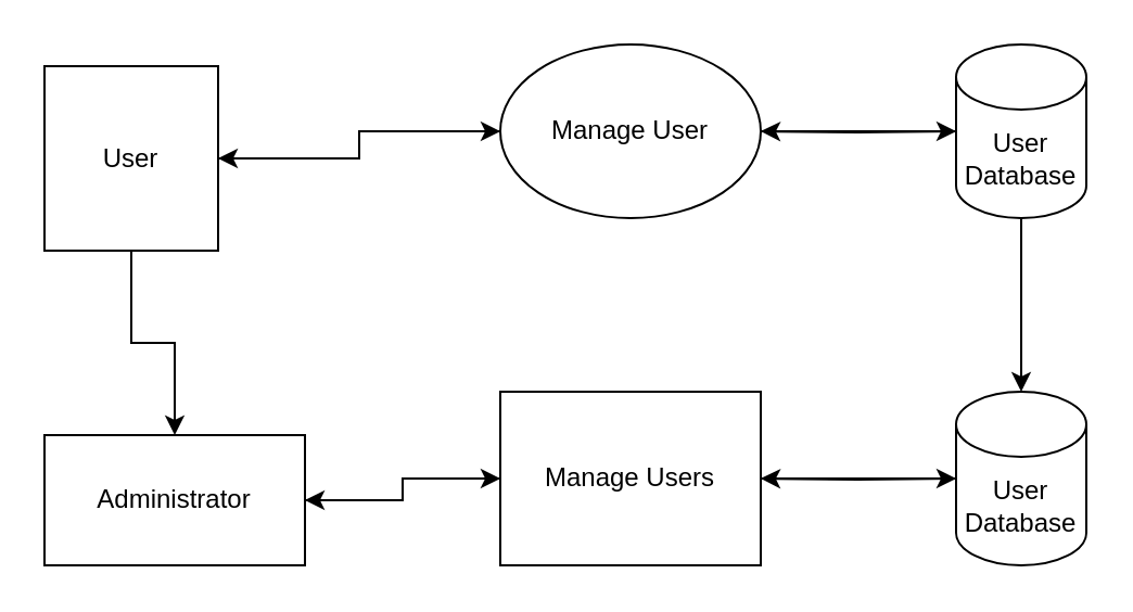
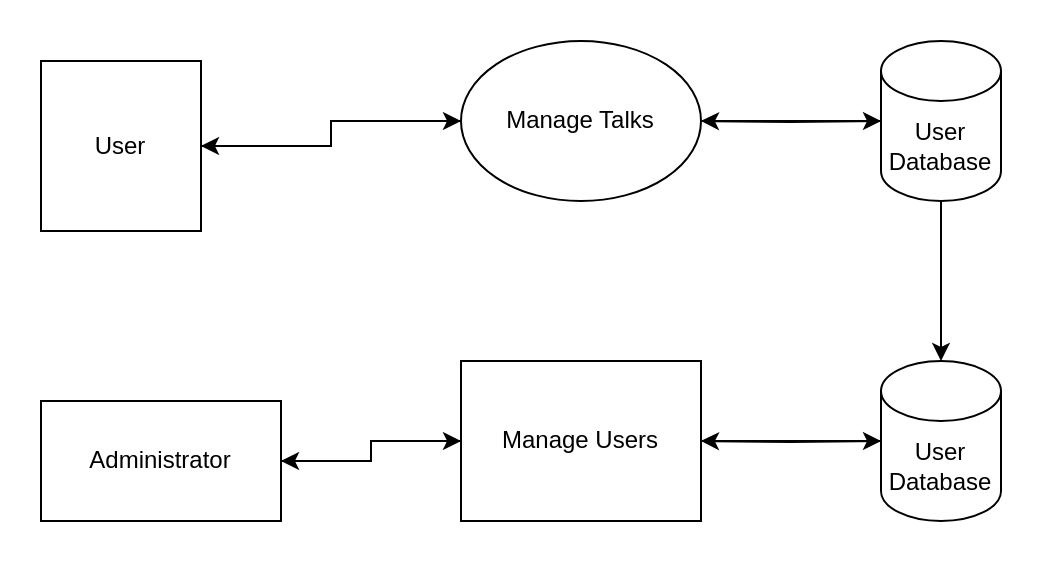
  <mxCell id="0" />
  <mxCell id="1" parent="0" />
  <mxCell id="2" style="edgeStyle=orthogonalEdgeStyle;rounded=0;orthogonalLoop=1;jettySize=auto;html=1;entryX=0;entryY=0.5;entryDx=0;entryDy=0;" edge="1" parent="1" source="4" target="12"><mxGeometry relative="1" as="geometry" /></mxCell>
- <mxCell id="3" style="edgeStyle=orthogonalEdgeStyle;rounded=0;orthogonalLoop=1;jettySize=auto;html=1;entryX=0.5;entryY=0;entryDx=0;entryDy=0;" edge="1" parent="1" source="4" target="6"><mxGeometry relative="1" as="geometry" /></mxCell>
  <mxCell id="4" value="User" style="rounded=0;whiteSpace=wrap;html=1;" vertex="1" parent="1"><mxGeometry x="20" y="30" width="80" height="85" as="geometry" /></mxCell>
  <mxCell id="5" style="edgeStyle=orthogonalEdgeStyle;rounded=0;orthogonalLoop=1;jettySize=auto;html=1;entryX=0;entryY=0.5;entryDx=0;entryDy=0;" edge="1" parent="1" source="6" target="9"><mxGeometry relative="1" as="geometry" /></mxCell>
  <mxCell id="6" value="Administrator" style="rounded=0;whiteSpace=wrap;html=1;" vertex="1" parent="1"><mxGeometry x="20" y="200" width="120" height="60" as="geometry" /></mxCell>
  <mxCell id="7" style="edgeStyle=orthogonalEdgeStyle;rounded=0;orthogonalLoop=1;jettySize=auto;html=1;entryX=1;entryY=0.5;entryDx=0;entryDy=0;" edge="1" parent="1" source="9" target="6"><mxGeometry relative="1" as="geometry" /></mxCell>
  <mxCell id="8" style="edgeStyle=orthogonalEdgeStyle;rounded=0;orthogonalLoop=1;jettySize=auto;html=1;" edge="1" parent="1" source="9"><mxGeometry relative="1" as="geometry"><mxPoint x="440" y="220" as="targetPoint" /></mxGeometry></mxCell>
  <mxCell id="9" value="Manage Users" style="whiteSpace=wrap;html=1;rounded=0;" vertex="1" parent="1"><mxGeometry x="230" y="180" width="120" height="80" as="geometry" /></mxCell>
  <mxCell id="10" style="edgeStyle=orthogonalEdgeStyle;rounded=0;orthogonalLoop=1;jettySize=auto;html=1;entryX=1;entryY=0.5;entryDx=0;entryDy=0;" edge="1" parent="1" source="12" target="4"><mxGeometry relative="1" as="geometry" /></mxCell>
  <mxCell id="11" style="edgeStyle=orthogonalEdgeStyle;rounded=0;orthogonalLoop=1;jettySize=auto;html=1;entryX=0;entryY=0.5;entryDx=0;entryDy=0;" edge="1" parent="1" source="12"><mxGeometry relative="1" as="geometry"><mxPoint x="440" y="60" as="targetPoint" /></mxGeometry></mxCell>
- <mxCell id="12" value="Manage User" style="ellipse;whiteSpace=wrap;html=1;" vertex="1" parent="1"><mxGeometry x="230" y="20" width="120" height="80" as="geometry" /></mxCell>
+ <mxCell id="12" value="Manage Talks" style="ellipse;whiteSpace=wrap;html=1;" vertex="1" parent="1"><mxGeometry x="230" y="20" width="120" height="80" as="geometry" /></mxCell>
  <mxCell id="13" style="edgeStyle=orthogonalEdgeStyle;rounded=0;orthogonalLoop=1;jettySize=auto;html=1;entryX=1;entryY=0.5;entryDx=0;entryDy=0;" edge="1" parent="1" target="9"><mxGeometry relative="1" as="geometry"><mxPoint x="440" y="220" as="sourcePoint" /></mxGeometry></mxCell>
  <mxCell id="14" style="edgeStyle=orthogonalEdgeStyle;rounded=0;orthogonalLoop=1;jettySize=auto;html=1;entryX=1;entryY=0.5;entryDx=0;entryDy=0;" edge="1" parent="1" target="12"><mxGeometry relative="1" as="geometry"><mxPoint x="440" y="60" as="sourcePoint" /></mxGeometry></mxCell>
  <mxCell id="15" style="edgeStyle=orthogonalEdgeStyle;rounded=0;orthogonalLoop=1;jettySize=auto;html=1;exitX=0.5;exitY=1;exitDx=0;exitDy=0;exitPerimeter=0;entryX=0.5;entryY=0;entryDx=0;entryDy=0;entryPerimeter=0;" edge="1" parent="1" source="17" target="16"><mxGeometry relative="1" as="geometry"><mxPoint x="470" y="110" as="sourcePoint" /><mxPoint x="470" y="170" as="targetPoint" /></mxGeometry></mxCell>
  <mxCell id="16" value="User Database" style="shape=cylinder3;whiteSpace=wrap;html=1;boundedLbl=1;backgroundOutline=1;size=15;" vertex="1" parent="1"><mxGeometry x="440" y="180" width="60" height="80" as="geometry" /></mxCell>
  <mxCell id="17" value="User Database" style="shape=cylinder3;whiteSpace=wrap;html=1;boundedLbl=1;backgroundOutline=1;size=15;" vertex="1" parent="1"><mxGeometry x="440" y="20" width="60" height="80" as="geometry" /></mxCell>
